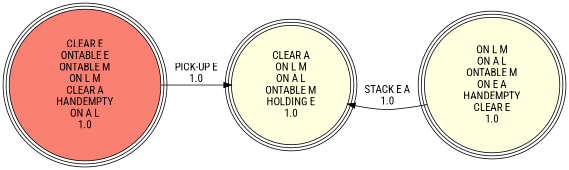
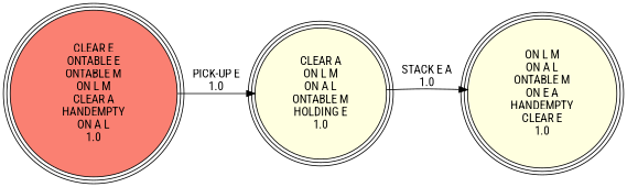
  digraph {
    rankdir=LR
    fontname="Roboto Condensed"
    node [fillcolor=lightyellow peripheries=3 shape=circle style=filled fontname="Roboto Condensed"]
    edge [fontname="Roboto Condensed"]
    "CLEAR E\nONTABLE E\nONTABLE M\nON L M\nCLEAR A\nHANDEMPTY\nON A L\n1.0\n" [fillcolor=salmon]
    "CLEAR A\nON L M\nON A L\nONTABLE M\nHOLDING E\n1.0\n"
    "ON L M\nON A L\nONTABLE M\nON E A\nHANDEMPTY\nCLEAR E\n1.0\n"
    "CLEAR E\nONTABLE E\nONTABLE M\nON L M\nCLEAR A\nHANDEMPTY\nON A L\n1.0\n" -> "CLEAR A\nON L M\nON A L\nONTABLE M\nHOLDING E\n1.0\n" [label="PICK-UP E\n1.0\n"]
-   "ON L M\nON A L\nONTABLE M\nON E A\nHANDEMPTY\nCLEAR E\n1.0\n" -> "CLEAR A\nON L M\nON A L\nONTABLE M\nHOLDING E\n1.0\n" [label="STACK E A\n1.0\n"]
+   "CLEAR A\nON L M\nON A L\nONTABLE M\nHOLDING E\n1.0\n" -> "ON L M\nON A L\nONTABLE M\nON E A\nHANDEMPTY\nCLEAR E\n1.0\n" [label="STACK E A\n1.0\n"]
  }
